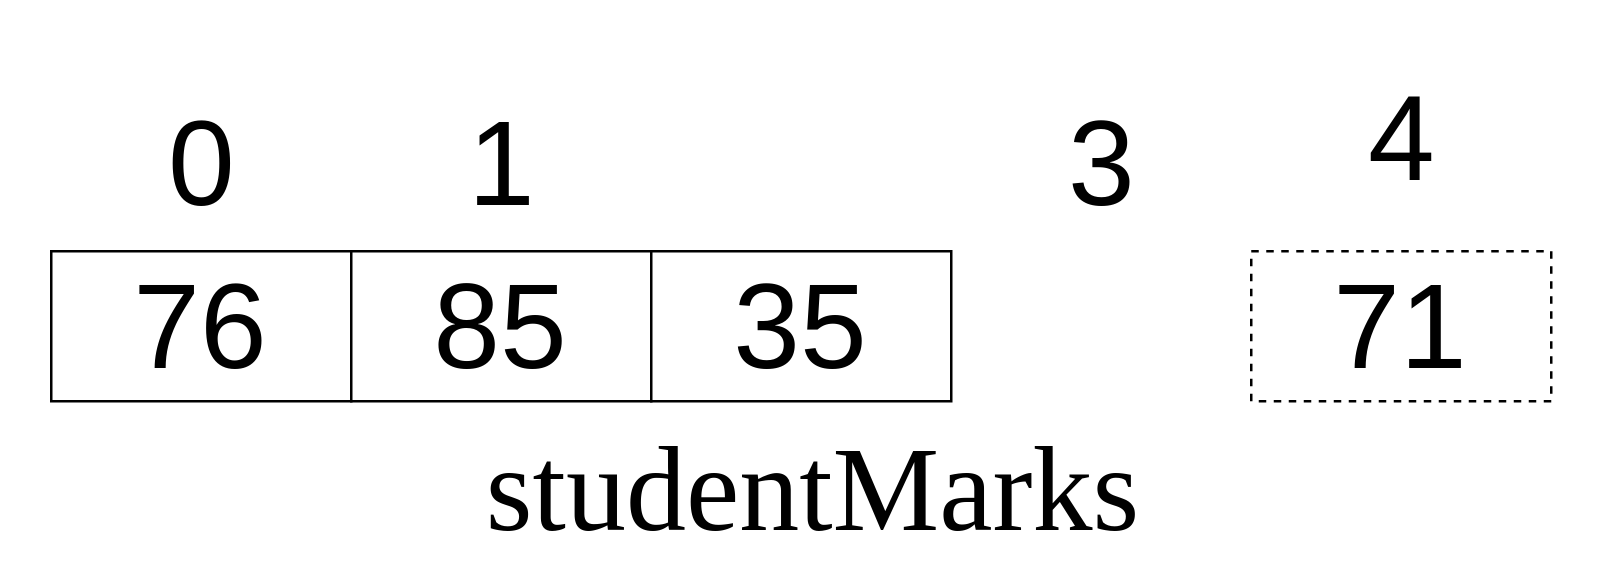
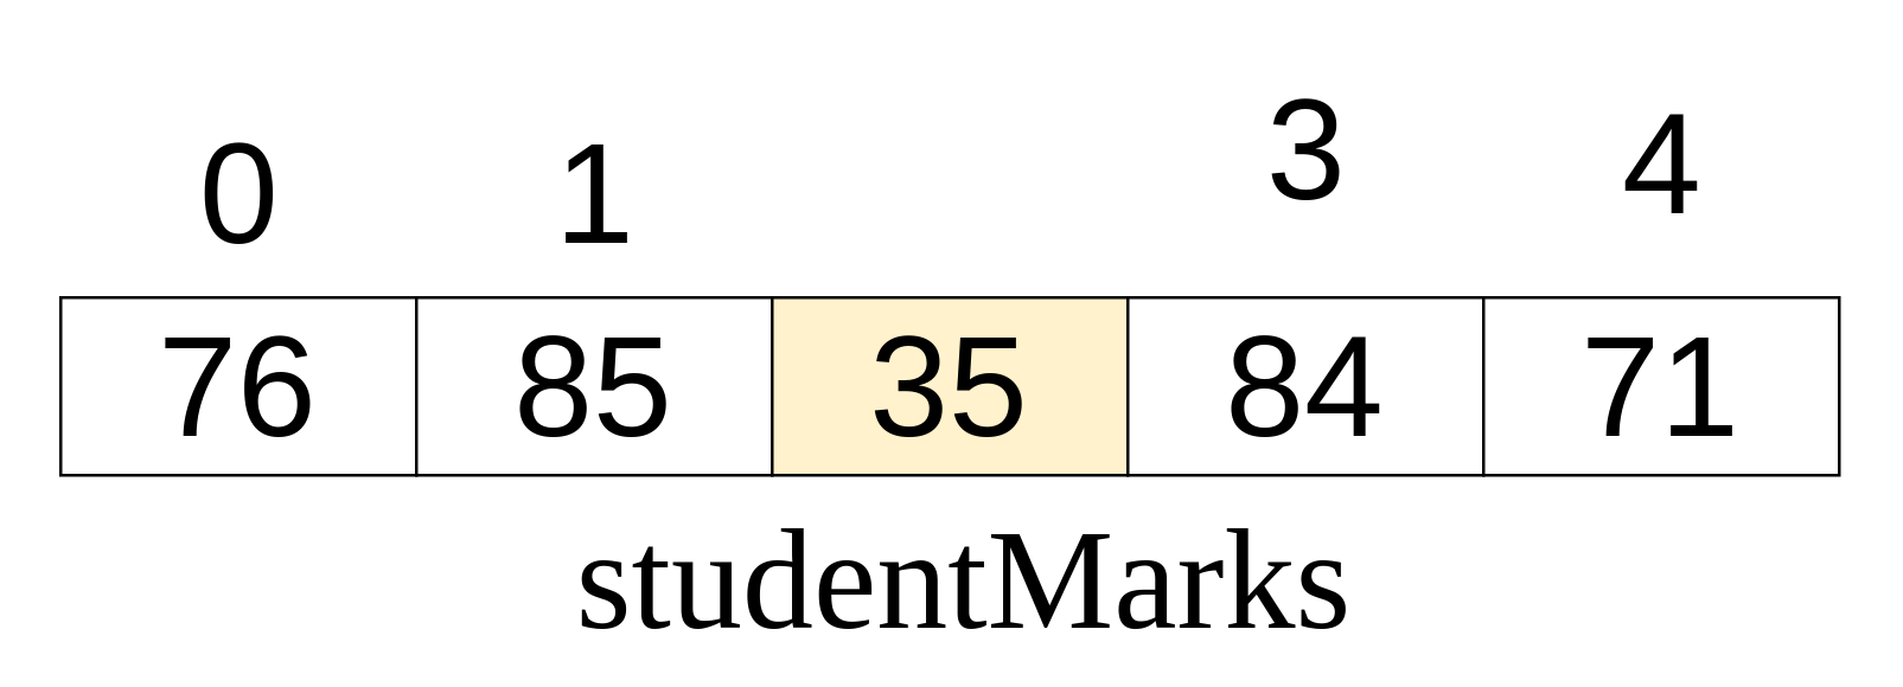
  <mxCell id="0" />
  <mxCell id="1" parent="0" />
  <mxCell id="2" value="&lt;font style=&quot;font-size: 48px;&quot;&gt;76&lt;/font&gt;" style="rounded=0;whiteSpace=wrap;html=1;" vertex="1" parent="1"><mxGeometry x="20" y="100" width="120" height="60" as="geometry" /></mxCell>
  <mxCell id="3" value="&lt;font style=&quot;font-size: 48px;&quot;&gt;85&lt;/font&gt;" style="rounded=0;whiteSpace=wrap;html=1;" vertex="1" parent="1"><mxGeometry x="140" y="100" width="120" height="60" as="geometry" /></mxCell>
- <mxCell id="4" value="&lt;font style=&quot;font-size: 48px;&quot;&gt;35&lt;/font&gt;" style="rounded=0;whiteSpace=wrap;html=1;" vertex="1" parent="1"><mxGeometry x="260" y="100" width="120" height="60" as="geometry" /></mxCell>
- <mxCell id="6" value="&lt;font style=&quot;font-size: 48px;&quot;&gt;71&lt;/font&gt;" style="rounded=0;whiteSpace=wrap;html=1;dashed=1;" vertex="1" parent="1"><mxGeometry x="500" y="100" width="120" height="60" as="geometry" /></mxCell>
+ <mxCell id="4" value="&lt;font style=&quot;font-size: 48px;&quot;&gt;35&lt;/font&gt;" style="rounded=0;whiteSpace=wrap;html=1;fillColor=#fff2cc;" vertex="1" parent="1"><mxGeometry x="260" y="100" width="120" height="60" as="geometry" /></mxCell>
+ <mxCell id="5" value="&lt;font style=&quot;font-size: 48px;&quot;&gt;84&lt;/font&gt;" style="rounded=0;whiteSpace=wrap;html=1;" vertex="1" parent="1"><mxGeometry x="380" y="100" width="120" height="60" as="geometry" /></mxCell>
+ <mxCell id="6" value="&lt;font style=&quot;font-size: 48px;&quot;&gt;71&lt;/font&gt;" style="rounded=0;whiteSpace=wrap;html=1;" vertex="1" parent="1"><mxGeometry x="500" y="100" width="120" height="60" as="geometry" /></mxCell>
  <mxCell id="7" value="0" style="text;html=1;align=center;verticalAlign=middle;resizable=0;points=[];autosize=1;strokeColor=none;fillColor=none;fontSize=48;fontFamily=Helvetica;" vertex="1" parent="1"><mxGeometry x="55" y="30" width="50" height="70" as="geometry" /></mxCell>
  <mxCell id="8" value="1" style="text;html=1;align=center;verticalAlign=middle;resizable=0;points=[];autosize=1;strokeColor=none;fillColor=none;fontSize=48;fontFamily=Helvetica;" vertex="1" parent="1"><mxGeometry x="175" y="30" width="50" height="70" as="geometry" /></mxCell>
- <mxCell id="9" value="3" style="text;html=1;align=center;verticalAlign=middle;resizable=0;points=[];autosize=1;strokeColor=none;fillColor=none;fontSize=48;fontFamily=Helvetica;" vertex="1" parent="1"><mxGeometry x="415" y="30" width="50" height="70" as="geometry" /></mxCell>
+ <mxCell id="9" value="3" style="text;html=1;align=center;verticalAlign=middle;resizable=0;points=[];autosize=1;strokeColor=none;fillColor=none;fontSize=48;fontFamily=Helvetica;" vertex="1" parent="1"><mxGeometry x="415" y="15" width="50" height="70" as="geometry" /></mxCell>
  <mxCell id="10" value="4" style="text;html=1;align=center;verticalAlign=middle;resizable=0;points=[];autosize=1;strokeColor=none;fillColor=none;fontSize=48;fontFamily=Helvetica;" vertex="1" parent="1"><mxGeometry x="535" y="20" width="50" height="70" as="geometry" /></mxCell>
  <mxCell id="11" value="&lt;font face=&quot;Times New Roman&quot;&gt;studentMarks&lt;/font&gt;" style="text;html=1;strokeColor=none;fillColor=none;align=center;verticalAlign=middle;whiteSpace=wrap;rounded=0;fontFamily=Helvetica;fontSize=48;" vertex="1" parent="1"><mxGeometry x="30" y="180" width="590" height="30" as="geometry" /></mxCell>
